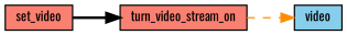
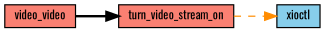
  digraph {
    fontname=Oswald
    rankdir=LR
    node [color=black fillcolor=salmon fontname=Oswald fontsize=10 shape=box style=filled]
    edge [arrowhead=normal fontname=Oswald fontsize=10 labelfontname=Helvetica labelfontsize=10]
-   n1 [fontcolor=black height=0.2 label=set_video width=0.4]
+   n1 [fontcolor=black height=0.2 label=video_video width=0.4]
    n2 [height=0.2 label=turn_video_stream_on width=0.4]
-   n3 [fillcolor=skyblue height=0.2 label=video width=0.4]
+   n3 [fillcolor=skyblue height=0.2 label=xioctl width=0.4]
    n1 -> n2 [color=black style=bold]
    n2 -> n3 [color=darkorange style=dashed]
  }
